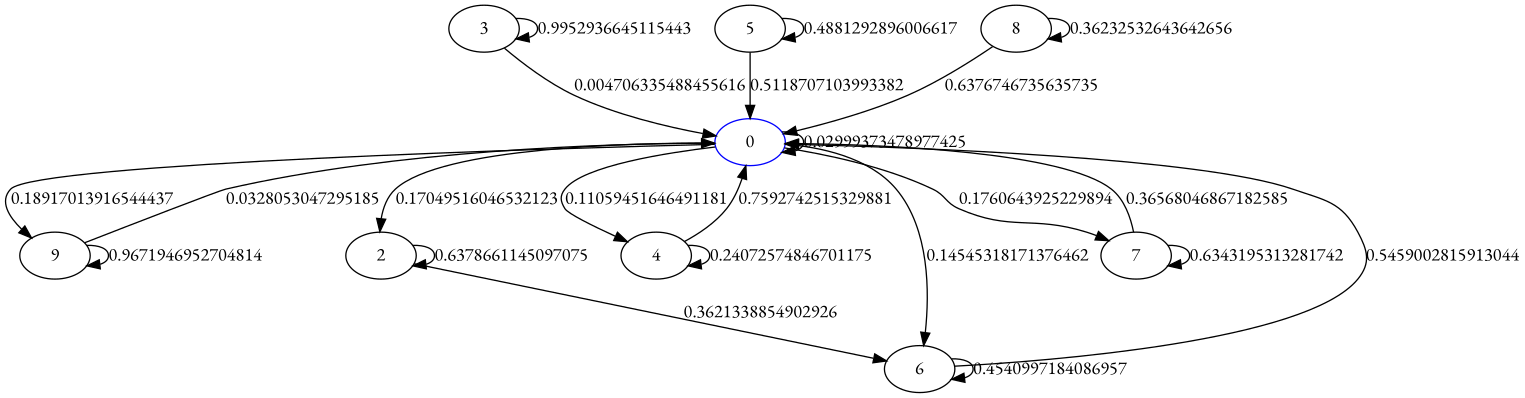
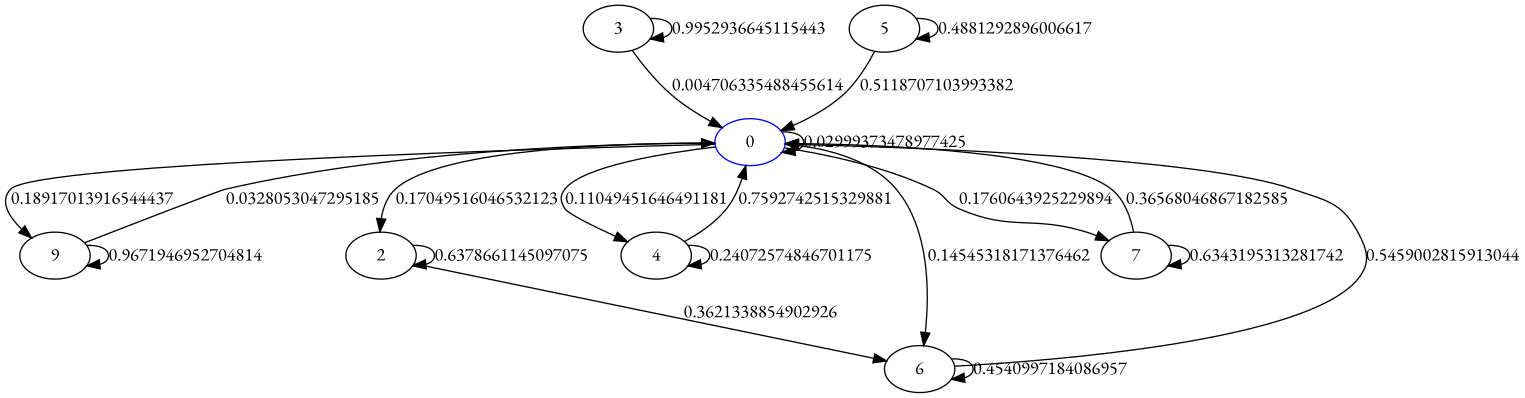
  digraph {
    fontname="EB Garamond"
    nodesep=0.2
    node [fontname="EB Garamond"]
    edge [fontname="EB Garamond" weight=1.0]
    0 [color=blue]
    n2 [label=9]
    2
    4
    6
    7
    3
    5
-   8
    0 -> 0 [label=0.02999373478977425]
    0 -> n2 [label=0.18917013916544437]
    0 -> 2 [label=0.17049516046532123]
-   0 -> 4 [label=0.11059451646491181]
+   0 -> 4 [label=0.11049451646491181]
    0 -> 6 [label=0.14545318171376462]
    0 -> 7 [label=0.1760643925229894]
    n2 -> 0 [label=0.0328053047295185]
    n2 -> n2 [label=0.9671946952704814]
    2 -> 2 [label=0.6378661145097075]
    2 -> 6 [label=0.3621338854902926]
    4 -> 0 [label=0.7592742515329881]
    4 -> 4 [label=0.24072574846701175]
    6 -> 0 [label=0.5459002815913044]
    6 -> 6 [label=0.4540997184086957]
    7 -> 0 [label=0.36568046867182585]
    7 -> 7 [label=0.6343195313281742]
-   3 -> 0 [label=0.004706335488455616]
+   3 -> 0 [label=0.004706335488455614]
    3 -> 3 [label=0.9952936645115443]
    5 -> 0 [label=0.5118707103993382]
    5 -> 5 [label=0.4881292896006617]
-   8 -> 0 [label=0.6376746735635735]
-   8 -> 8 [label=0.36232532643642656]
  }
